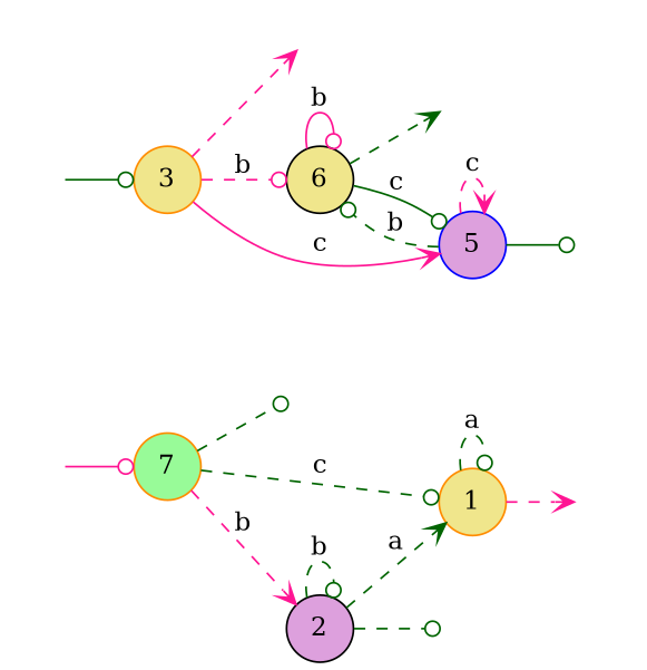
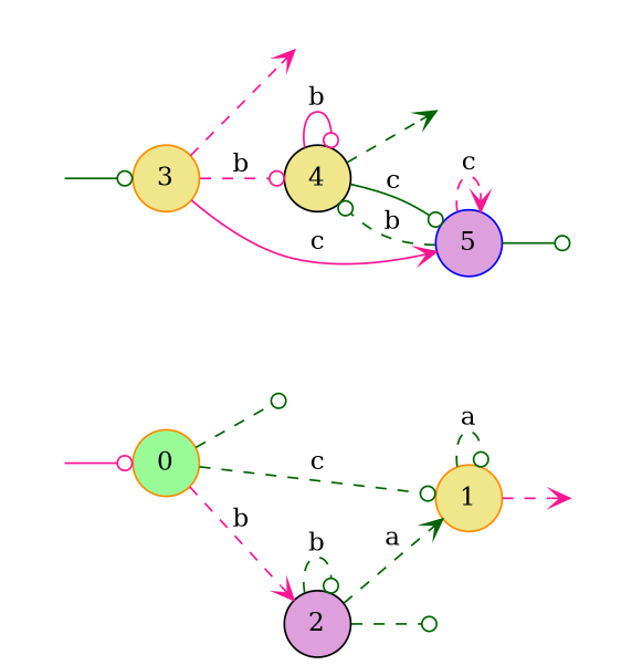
  digraph {
    rankdir=LR
    vcsn_context="lal_char(abc)_b"
    node [shape=none style=invis]
    edge [arrowhead=odot color=darkgreen style=dashed]
    I0 [height=0 width=0]
    I3 [height=0 width=0]
    F0 [height=0 width=0]
    F1 [height=0 width=0]
    F2 [height=0 width=0]
    F3 [height=0 width=0]
    F4 [height=0 width=0]
    F5 [height=0 width=0]
-   0 [color=darkorange fillcolor=palegreen shape=circle style=filled label=7]
+   0 [color=darkorange fillcolor=palegreen shape=circle style=filled]
    1 [color=darkorange fillcolor=khaki shape=circle style=filled]
    2 [color=black fillcolor=plum shape=circle style=filled]
    3 [color=darkorange fillcolor=khaki shape=circle style=filled]
-   4 [color=black fillcolor=khaki shape=circle style=filled label=6]
+   4 [color=black fillcolor=khaki shape=circle style=filled]
    5 [color=blue fillcolor=plum shape=circle style=filled]
    subgraph sub_1 {
      I0
      I3
      F0
      F1
      F2
      F3
      F4
      F5
    }
    subgraph sub_2 {
      0
      1
      2
      3
      4
      5
    }
    I0 -> 0 [color=deeppink style=solid]
    I3 -> 3 [style=solid]
    0 -> F0
    0 -> 1 [label=c]
    0 -> 2 [arrowhead=vee color=deeppink label=b]
    1 -> F1 [arrowhead=vee color=deeppink]
    1 -> 1 [label=a]
    2 -> F2
    2 -> 1 [arrowhead=vee label=a]
    2 -> 2 [label=b]
    3 -> F3 [arrowhead=vee color=deeppink]
    3 -> 4 [color=deeppink label=b]
    3 -> 5 [arrowhead=vee color=deeppink label=c style=solid]
    4 -> F4 [arrowhead=vee]
    4 -> 4 [color=deeppink label=b style=solid]
    4 -> 5 [label=c style=solid]
    5 -> F5 [style=solid]
    5 -> 4 [label=b]
    5 -> 5 [arrowhead=vee color=deeppink label=c]
  }
